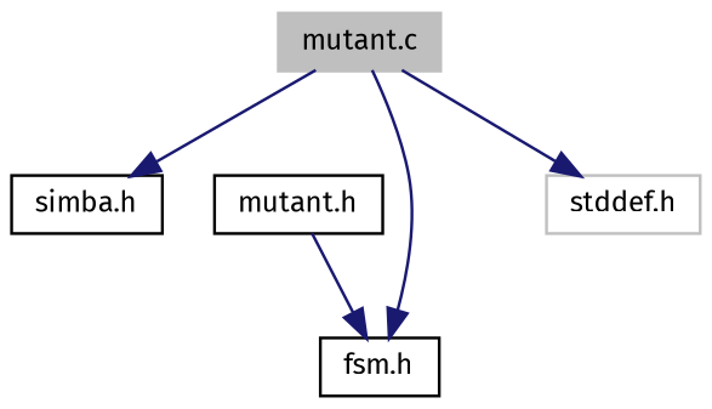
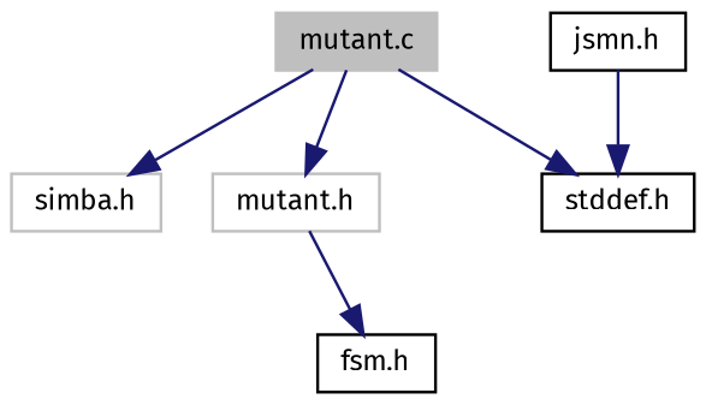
  digraph {
    fontname="Fira Sans"
    node [color=grey75 fillcolor=white fontname="Fira Sans" fontsize=10 shape=record style=filled]
    edge [color=midnightblue fontname="Fira Sans" fontsize=10 labelfontname=Helvetica labelfontsize=10 style=solid]
    n1 [fillcolor=grey75 fontcolor=black height=0.2 label="mutant.c" width=0.4]
-   n2 [color=black height=0.2 label="simba.h" width=0.4]
-   n3 [color=black height=0.2 label="mutant.h" width=0.4]
-   n4 [height=0.2 label="stddef.h" width=0.4]
+   n2 [height=0.2 label="simba.h" width=0.4]
+   n3 [height=0.2 label="mutant.h" width=0.4]
+   n4 [color=black height=0.2 label="stddef.h" width=0.4]
+   n5 [color=black height=0.2 label="jsmn.h" width=0.4]
    n6 [color=black height=0.2 label="fsm.h" width=0.4]
    n1 -> n2
-   n1 -> n6
+   n1 -> n3
    n1 -> n4
    n3 -> n6
+   n5 -> n4
  }
